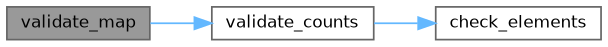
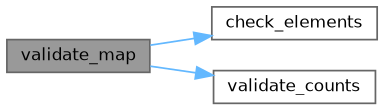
  digraph {
    rankdir=LR
    node [color=grey40 fillcolor=white fontname=Helvetica fontsize=10 shape=box style=filled]
    edge [color=steelblue1 fontname=Helvetica fontsize=10 labelfontname=Helvetica labelfontsize=10 style=solid]
    n1 [color=gray40 fillcolor=grey60 fontcolor=black height=0.2 label=validate_map width=0.4]
    n2 [height=0.2 label=check_elements width=0.4]
    n3 [height=0.2 label=validate_counts width=0.4]
-   n3 -> n2
+   n1 -> n2
    n1 -> n3
  }
